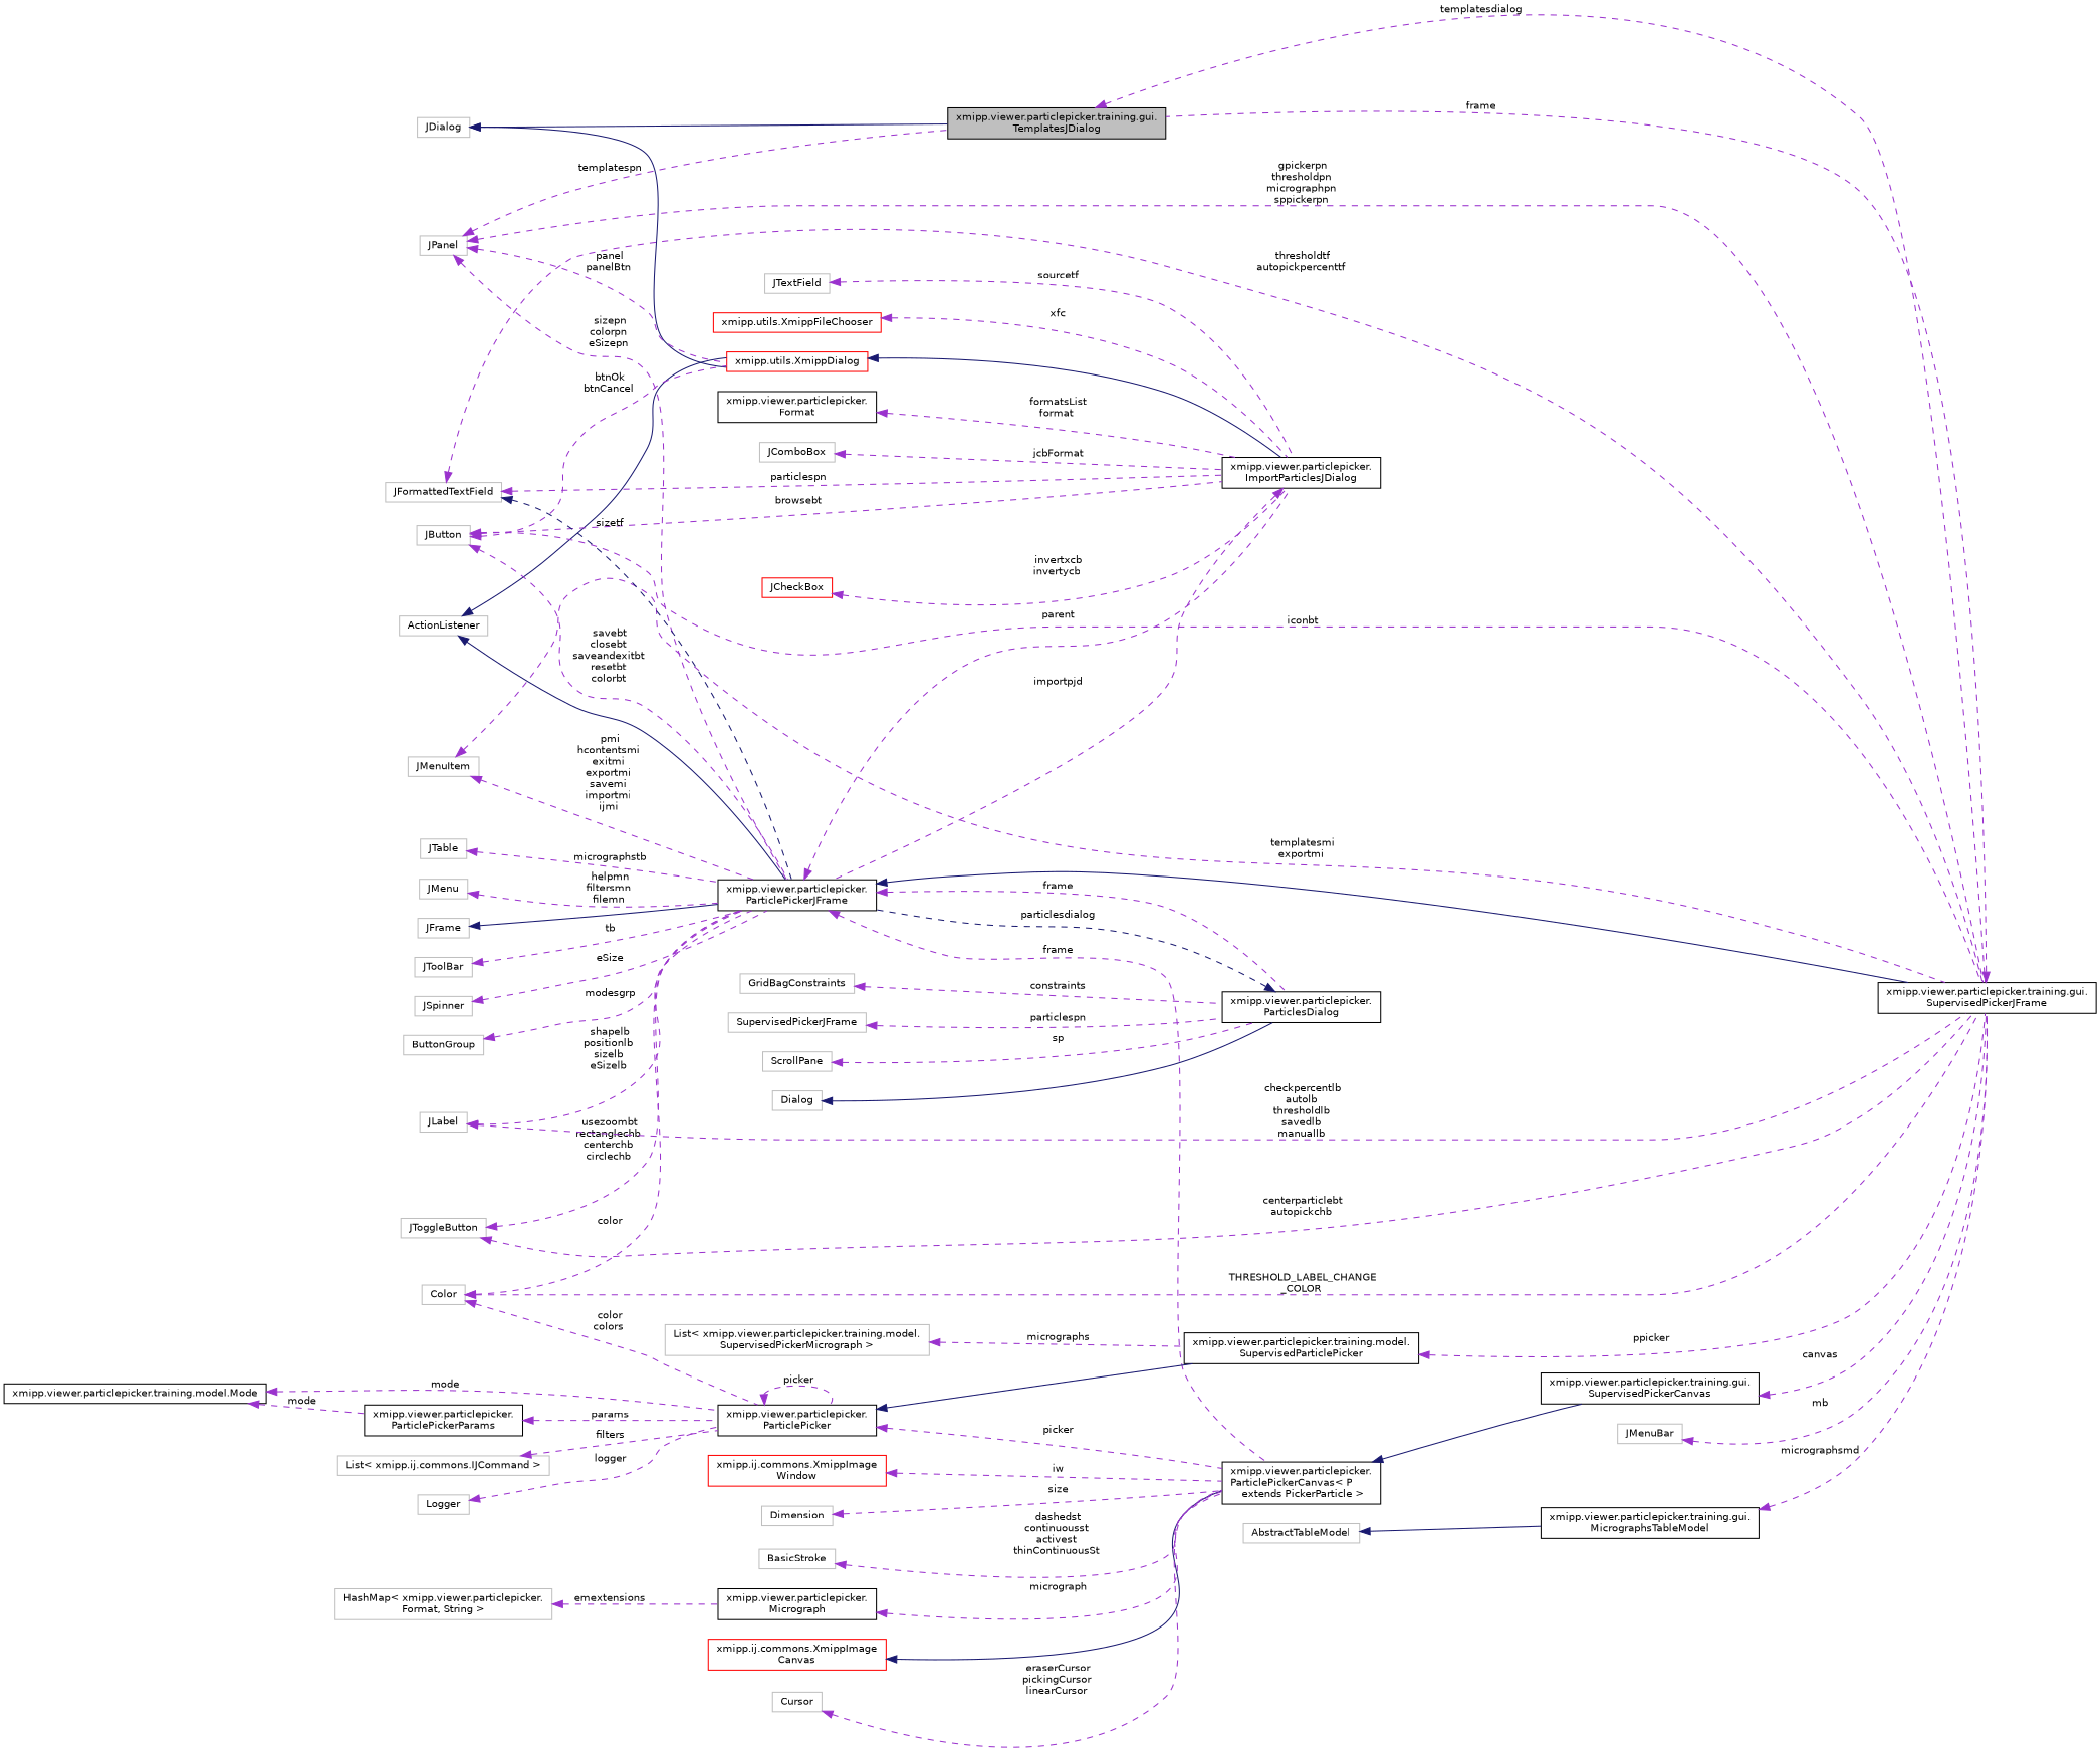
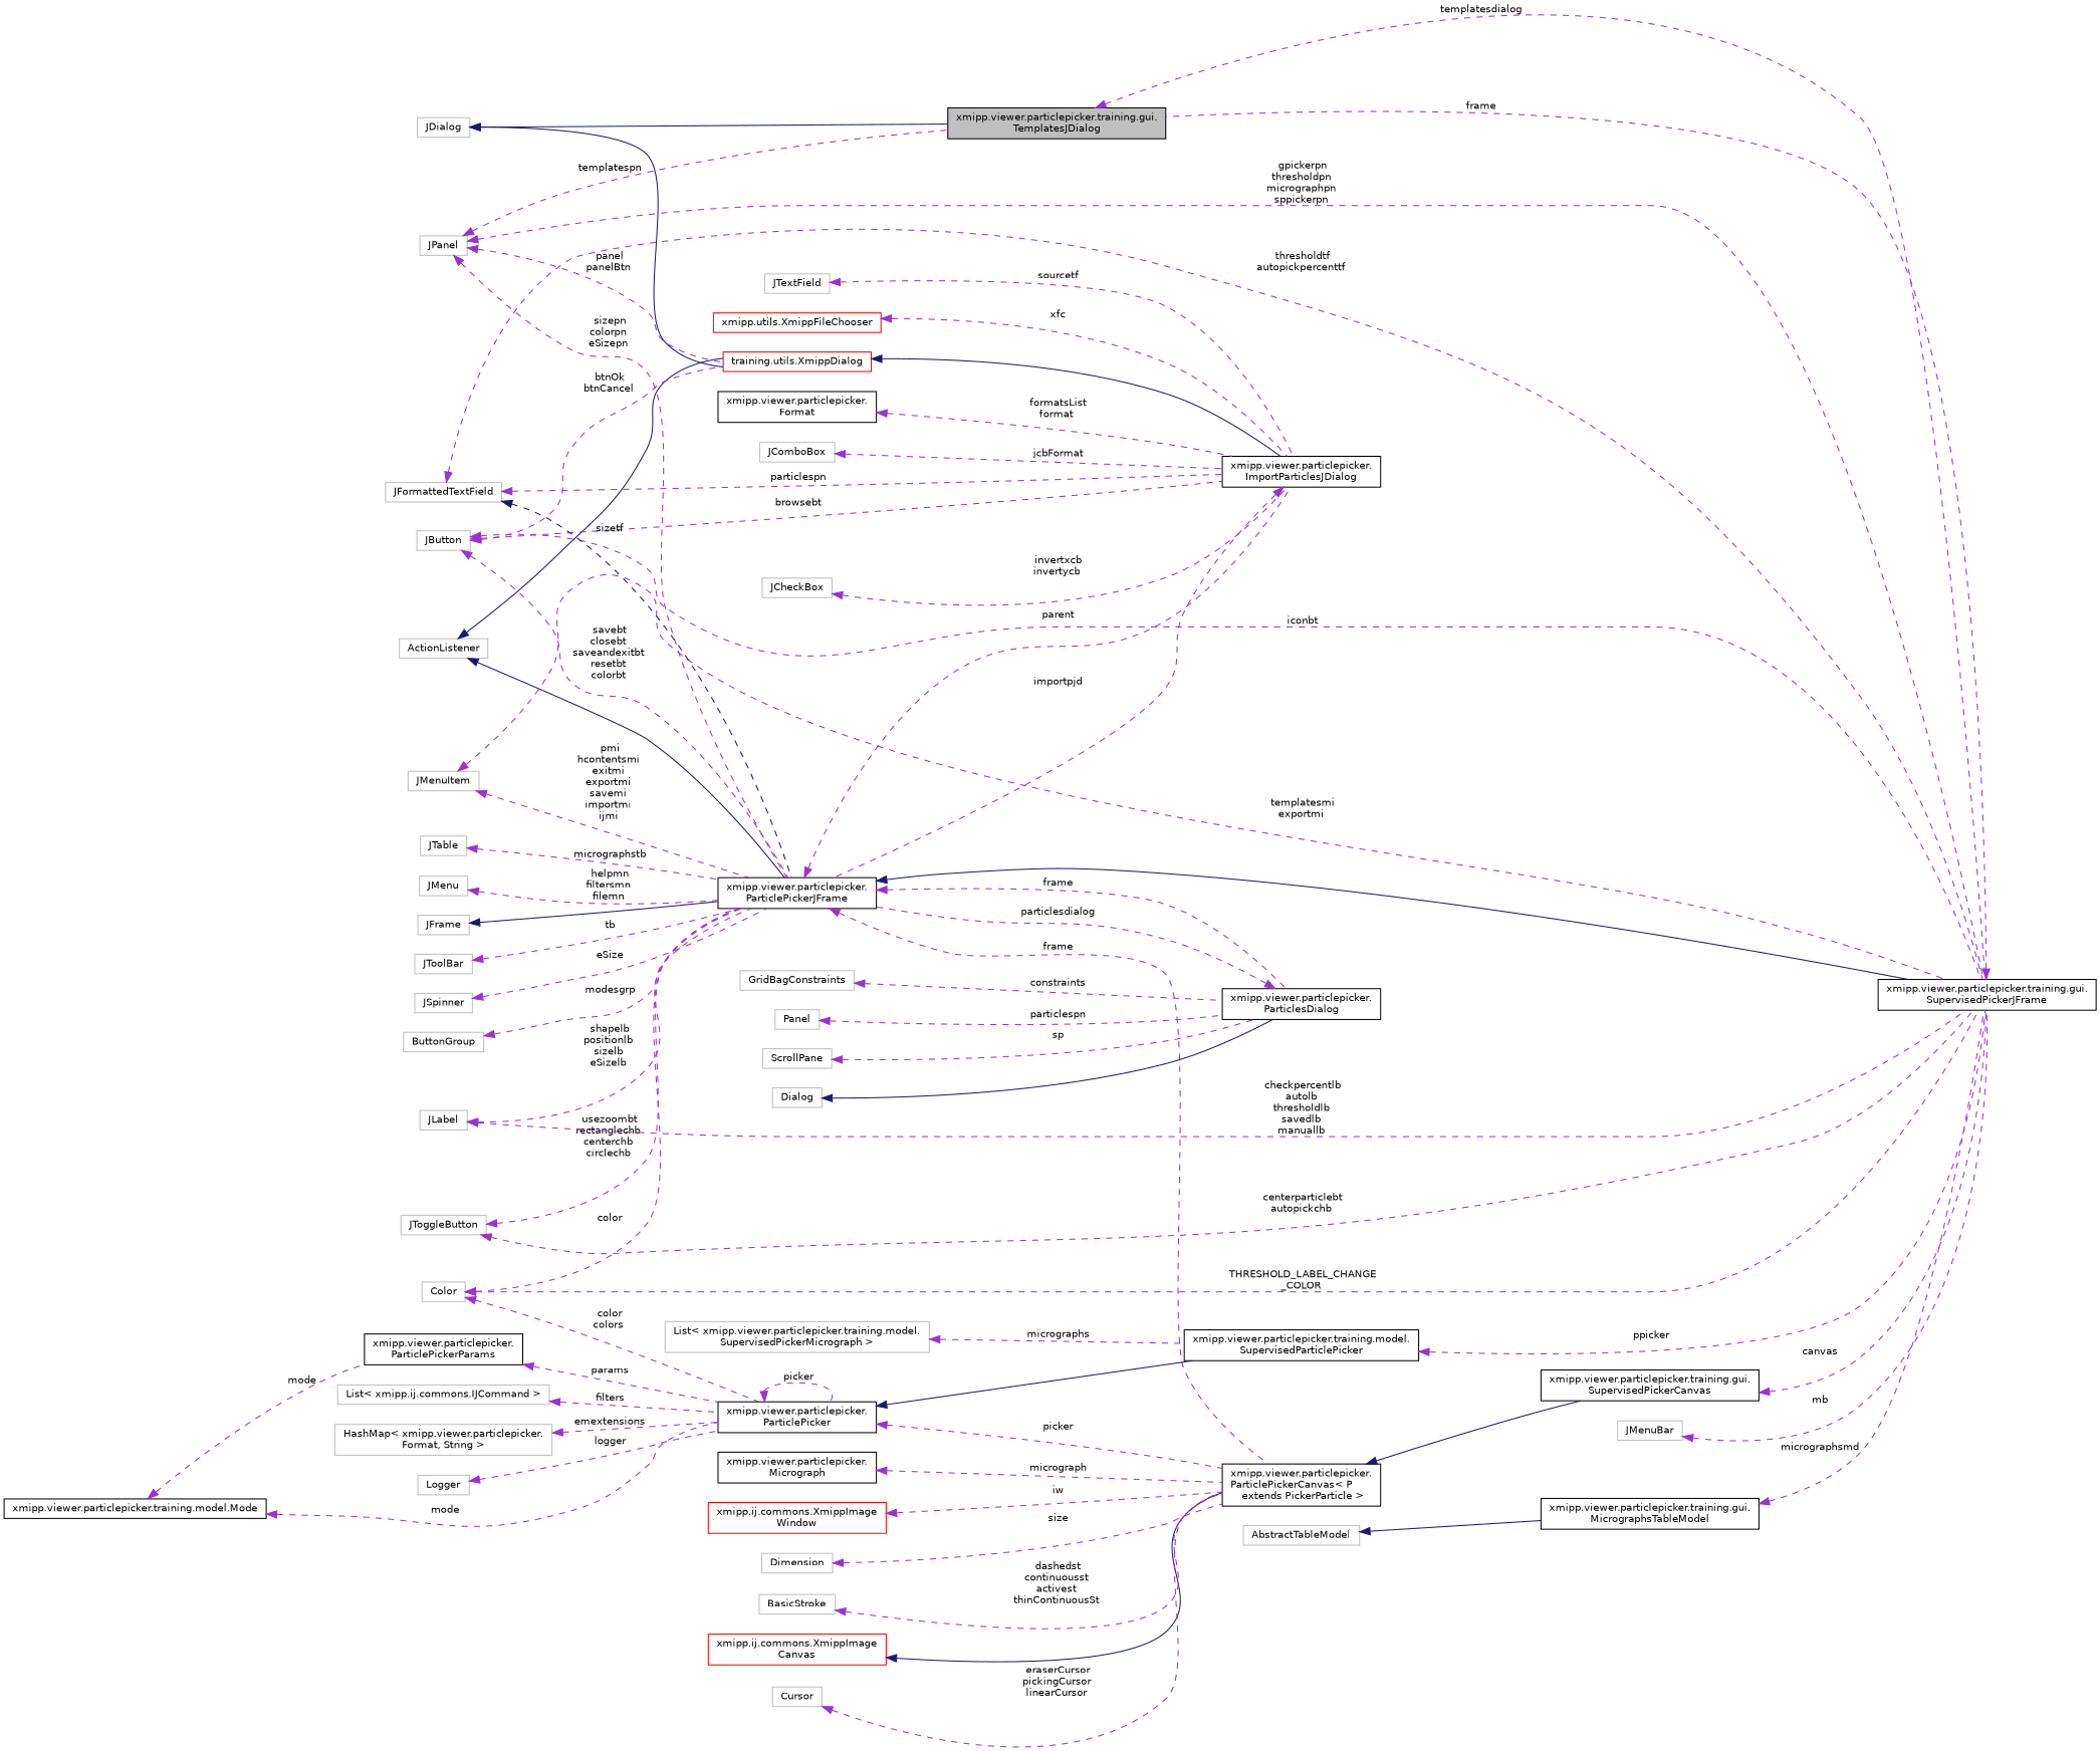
  digraph {
    rankdir=LR
    node [color=grey75 fillcolor=white fontname=Helvetica fontsize=10 shape=record style=filled]
    edge [color=darkorchid3 dir=back fontname=Helvetica fontsize=10 labelfontname=Helvetica labelfontsize=10 style=dashed]
    n1 [color=black fillcolor=grey75 fontcolor=black height=0.2 label="xmipp.viewer.particlepicker.training.gui.\lTemplatesJDialog" width=0.4]
    n2 [color=black height=0.2 label="xmipp.viewer.particlepicker.training.gui.\lSupervisedPickerJFrame" width=0.4]
    n3 [height=0.2 label=JDialog width=0.4]
-   n4 [color=red height=0.2 label="xmipp.utils.XmippDialog" width=0.4]
+   n4 [color=red height=0.2 label="training.utils.XmippDialog" width=0.4]
    n5 [color=black height=0.2 label="xmipp.viewer.particlepicker.\lImportParticlesJDialog" width=0.4]
    n6 [color=black height=0.2 label="xmipp.viewer.particlepicker.\lParticlePickerJFrame" width=0.4]
    n7 [color=black height=0.2 label="xmipp.viewer.particlepicker.\lParticlesDialog" width=0.4]
    n8 [color=black height=0.2 label="xmipp.viewer.particlepicker.\lParticlePickerCanvas\< P\l extends PickerParticle \>" width=0.4]
    n9 [color=black height=0.2 label="xmipp.viewer.particlepicker.training.gui.\lSupervisedPickerCanvas" width=0.4]
    n10 [height=0.2 label=JFrame width=0.4]
    n11 [height=0.2 label=ActionListener width=0.4]
    n12 [height=0.2 label=JMenuItem width=0.4]
    n13 [height=0.2 label=JToolBar width=0.4]
    n14 [height=0.2 label=JButton width=0.4]
    n15 [height=0.2 label=Color width=0.4]
    n16 [color=black height=0.2 label="xmipp.viewer.particlepicker.\lParticlePicker" width=0.4]
    n17 [color=black height=0.2 label="xmipp.viewer.particlepicker.training.model.\lSupervisedParticlePicker" width=0.4]
    n18 [height=0.2 label=JSpinner width=0.4]
    n19 [height=0.2 label=ButtonGroup width=0.4]
    n20 [height=0.2 label=JToggleButton width=0.4]
    n21 [height=0.2 label=JTable width=0.4]
    n22 [height=0.2 label=JPanel width=0.4]
-   n23 [color=red height=0.2 label=JCheckBox width=0.4]
+   n23 [height=0.2 label=JCheckBox width=0.4]
    n24 [height=0.2 label=JTextField width=0.4]
    n25 [color=red height=0.2 label="xmipp.utils.XmippFileChooser" width=0.4]
    n26 [color=black height=0.2 label="xmipp.viewer.particlepicker.\lFormat" width=0.4]
    n27 [height=0.2 label=JComboBox width=0.4]
    n28 [height=0.2 label=JFormattedTextField width=0.4]
    n29 [height=0.2 label=JMenu width=0.4]
    n30 [height=0.2 label=JLabel width=0.4]
    n31 [height=0.2 label=Dialog width=0.4]
    n32 [height=0.2 label=GridBagConstraints width=0.4]
-   n33 [height=0.2 label=SupervisedPickerJFrame width=0.4]
+   n33 [height=0.2 label=Panel width=0.4]
    n34 [height=0.2 label=ScrollPane width=0.4]
    n35 [color=red height=0.2 label="xmipp.ij.commons.XmippImage\lCanvas" width=0.4]
    n36 [height=0.2 label=Cursor width=0.4]
    n37 [color=black height=0.2 label="xmipp.viewer.particlepicker.\lMicrograph" width=0.4]
    n38 [color=red height=0.2 label="xmipp.ij.commons.XmippImage\lWindow" width=0.4]
    n39 [height=0.2 label="List\< xmipp.ij.commons.IJCommand \>" width=0.4]
    n40 [height=0.2 label="HashMap\< xmipp.viewer.particlepicker.\lFormat, String \>" width=0.4]
    n41 [color=black height=0.2 label="xmipp.viewer.particlepicker.training.model.Mode" width=0.4]
    n42 [color=black height=0.2 label="xmipp.viewer.particlepicker.\lParticlePickerParams" width=0.4]
    n43 [height=0.2 label=Logger width=0.4]
    n44 [height=0.2 label=Dimension width=0.4]
    n45 [height=0.2 label=BasicStroke width=0.4]
    n46 [height=0.2 label=JMenuBar width=0.4]
    n47 [height=0.2 label="List\< xmipp.viewer.particlepicker.training.model.\lSupervisedPickerMicrograph \>" width=0.4]
    n48 [color=black height=0.2 label="xmipp.viewer.particlepicker.training.gui.\lMicrographsTableModel" width=0.4]
    n49 [height=0.2 label=AbstractTableModel width=0.4]
    n1 -> n2 [label=" templatesdialog"]
    n2 -> n1 [label=" frame"]
    n3 -> n1 [color=midnightblue style=solid]
    n3 -> n4 [color=midnightblue style=solid]
    n4 -> n5 [color=midnightblue style=solid]
    n5 -> n6 [label=" importpjd"]
    n6 -> n2 [color=midnightblue style=solid]
    n6 -> n5 [label=" parent"]
    n6 -> n7 [label=" frame"]
    n6 -> n8 [label=" frame"]
-   n7 -> n6 [color=midnightblue label=" particlesdialog"]
+   n7 -> n6 [label=" particlesdialog"]
    n8 -> n9 [color=midnightblue style=solid]
    n9 -> n2 [label=" canvas"]
    n10 -> n6 [color=midnightblue style=solid]
    n11 -> n4 [color=midnightblue style=solid]
    n11 -> n6 [color=midnightblue style=solid]
    n12 -> n2 [label=" templatesmi\nexportmi"]
    n12 -> n6 [label=" pmi\nhcontentsmi\nexitmi\nexportmi\nsavemi\nimportmi\nijmi"]
    n13 -> n6 [label=" tb"]
    n14 -> n2 [label=" iconbt"]
    n14 -> n4 [label=" btnOk\nbtnCancel"]
    n14 -> n5 [label=" browsebt"]
    n14 -> n6 [label=" savebt\nclosebt\nsaveandexitbt\nresetbt\ncolorbt"]
    n15 -> n2 [label=" THRESHOLD_LABEL_CHANGE\l_COLOR"]
    n15 -> n6 [label=" color"]
    n15 -> n16 [label=" color\ncolors"]
    n16 -> n8 [label=" picker"]
    n16 -> n16 [label=" picker"]
    n16 -> n17 [color=midnightblue style=solid]
    n17 -> n2 [label=" ppicker"]
    n18 -> n6 [label=" eSize"]
    n19 -> n6 [label=" modesgrp"]
    n20 -> n2 [label=" centerparticlebt\nautopickchb"]
    n20 -> n6 [label=" usezoombt\nrectanglechb\ncenterchb\ncirclechb"]
    n21 -> n6 [label=" micrographstb"]
    n22 -> n1 [label=" templatespn"]
    n22 -> n2 [label=" gpickerpn\nthresholdpn\nmicrographpn\nsppickerpn"]
    n22 -> n4 [label=" panel\npanelBtn"]
    n22 -> n6 [label=" sizepn\ncolorpn\neSizepn"]
    n23 -> n5 [label=" invertxcb\ninvertycb"]
    n24 -> n5 [label=" sourcetf"]
    n25 -> n5 [label=" xfc"]
    n26 -> n5 [label=" formatsList\nformat"]
    n27 -> n5 [label=" jcbFormat"]
    n28 -> n2 [label=" thresholdtf\nautopickpercenttf"]
    n28 -> n5 [label=" particlespn"]
    n28 -> n6 [color=midnightblue label=" sizetf"]
    n29 -> n6 [label=" helpmn\nfiltersmn\nfilemn"]
    n30 -> n2 [label=" checkpercentlb\nautolb\nthresholdlb\nsavedlb\nmanuallb"]
    n30 -> n6 [label=" shapelb\npositionlb\nsizelb\neSizelb"]
    n31 -> n7 [color=midnightblue style=solid]
    n32 -> n7 [label=" constraints"]
    n33 -> n7 [label=" particlespn"]
    n34 -> n7 [label=" sp"]
    n35 -> n8 [color=midnightblue style=solid]
    n36 -> n8 [label=" eraserCursor\npickingCursor\nlinearCursor"]
    n37 -> n8 [label=" micrograph"]
    n38 -> n8 [label=" iw"]
    n39 -> n16 [label=" filters"]
-   n40 -> n37 [label=" emextensions"]
+   n40 -> n16 [label=" emextensions"]
    n41 -> n16 [label=" mode"]
    n41 -> n42 [label=" mode"]
    n42 -> n16 [label=" params"]
    n43 -> n16 [label=" logger"]
    n44 -> n8 [label=" size"]
    n45 -> n8 [label=" dashedst\ncontinuousst\nactivest\nthinContinuousSt"]
    n46 -> n2 [label=" mb"]
    n47 -> n17 [label=" micrographs"]
    n48 -> n2 [label=" micrographsmd"]
    n49 -> n48 [color=midnightblue style=solid]
  }
